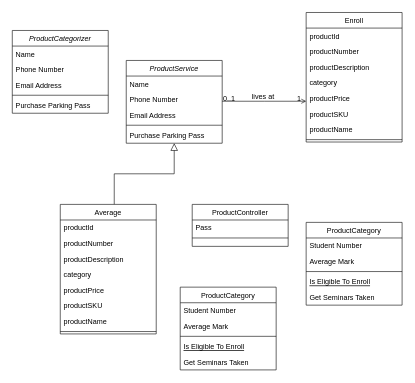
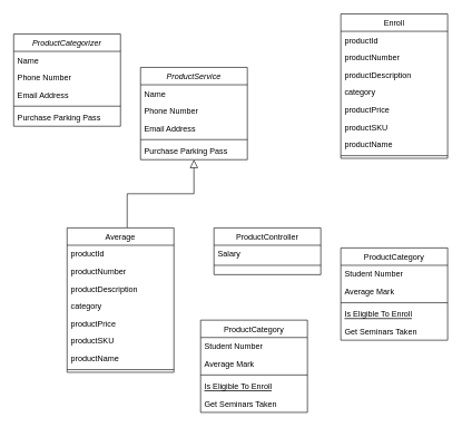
  <mxCell id="0" />
  <mxCell id="1" parent="0" />
  <mxCell id="2" value="ProductService" style="swimlane;fontStyle=2;align=center;verticalAlign=top;childLayout=stackLayout;horizontal=1;startSize=26;horizontalStack=0;resizeParent=1;resizeLast=0;collapsible=1;marginBottom=0;rounded=0;shadow=0;strokeWidth=1;" parent="1" vertex="1"><mxGeometry x="210" y="100" width="160" height="138" as="geometry"><mxRectangle x="230" y="140" width="160" height="26" as="alternateBounds" /></mxGeometry></mxCell>
  <mxCell id="3" value="Name" style="text;align=left;verticalAlign=top;spacingLeft=4;spacingRight=4;overflow=hidden;rotatable=0;points=[[0,0.5],[1,0.5]];portConstraint=eastwest;" parent="2" vertex="1"><mxGeometry y="26" width="160" height="26" as="geometry" /></mxCell>
  <mxCell id="4" value="Phone Number" style="text;align=left;verticalAlign=top;spacingLeft=4;spacingRight=4;overflow=hidden;rotatable=0;points=[[0,0.5],[1,0.5]];portConstraint=eastwest;rounded=0;shadow=0;html=0;" parent="2" vertex="1"><mxGeometry y="52" width="160" height="26" as="geometry" /></mxCell>
  <mxCell id="5" value="Email Address" style="text;align=left;verticalAlign=top;spacingLeft=4;spacingRight=4;overflow=hidden;rotatable=0;points=[[0,0.5],[1,0.5]];portConstraint=eastwest;rounded=0;shadow=0;html=0;" parent="2" vertex="1"><mxGeometry y="78" width="160" height="26" as="geometry" /></mxCell>
  <mxCell id="6" value="" style="line;html=1;strokeWidth=1;align=left;verticalAlign=middle;spacingTop=-1;spacingLeft=3;spacingRight=3;rotatable=0;labelPosition=right;points=[];portConstraint=eastwest;" parent="2" vertex="1"><mxGeometry y="104" width="160" height="8" as="geometry" /></mxCell>
  <mxCell id="7" value="Purchase Parking Pass" style="text;align=left;verticalAlign=top;spacingLeft=4;spacingRight=4;overflow=hidden;rotatable=0;points=[[0,0.5],[1,0.5]];portConstraint=eastwest;" parent="2" vertex="1"><mxGeometry y="112" width="160" height="26" as="geometry" /></mxCell>
  <mxCell id="8" value="" style="endArrow=block;endSize=10;endFill=0;shadow=0;strokeWidth=1;rounded=0;curved=0;edgeStyle=elbowEdgeStyle;elbow=vertical;" parent="1" target="2" edge="1"><mxGeometry width="160" relative="1" as="geometry"><mxPoint x="190" y="340" as="sourcePoint" /><mxPoint x="190" y="183" as="targetPoint" /></mxGeometry></mxCell>
  <mxCell id="9" value="ProductController" style="swimlane;fontStyle=0;align=center;verticalAlign=top;childLayout=stackLayout;horizontal=1;startSize=26;horizontalStack=0;resizeParent=1;resizeLast=0;collapsible=1;marginBottom=0;rounded=0;shadow=0;strokeWidth=1;" parent="1" vertex="1"><mxGeometry x="320" y="340" width="160" height="70" as="geometry"><mxRectangle x="340" y="380" width="170" height="26" as="alternateBounds" /></mxGeometry></mxCell>
- <mxCell id="10" value="Pass" style="text;align=left;verticalAlign=top;spacingLeft=4;spacingRight=4;overflow=hidden;rotatable=0;points=[[0,0.5],[1,0.5]];portConstraint=eastwest;" parent="9" vertex="1"><mxGeometry y="26" width="160" height="26" as="geometry" /></mxCell>
+ <mxCell id="10" value="Salary" style="text;align=left;verticalAlign=top;spacingLeft=4;spacingRight=4;overflow=hidden;rotatable=0;points=[[0,0.5],[1,0.5]];portConstraint=eastwest;" parent="9" vertex="1"><mxGeometry y="26" width="160" height="26" as="geometry" /></mxCell>
  <mxCell id="11" value="" style="line;html=1;strokeWidth=1;align=left;verticalAlign=middle;spacingTop=-1;spacingLeft=3;spacingRight=3;rotatable=0;labelPosition=right;points=[];portConstraint=eastwest;" parent="9" vertex="1"><mxGeometry y="52" width="160" height="8" as="geometry" /></mxCell>
  <mxCell id="12" value="Enroll" style="swimlane;fontStyle=0;align=center;verticalAlign=top;childLayout=stackLayout;horizontal=1;startSize=26;horizontalStack=0;resizeParent=1;resizeLast=0;collapsible=1;marginBottom=0;rounded=0;shadow=0;strokeWidth=1;" parent="1" vertex="1"><mxGeometry x="510" y="20" width="160" height="216" as="geometry"><mxRectangle x="550" y="140" width="160" height="26" as="alternateBounds" /></mxGeometry></mxCell>
  <mxCell id="13" value="productId" style="text;align=left;verticalAlign=top;spacingLeft=4;spacingRight=4;overflow=hidden;rotatable=0;points=[[0,0.5],[1,0.5]];portConstraint=eastwest;" parent="12" vertex="1"><mxGeometry y="26" width="160" height="26" as="geometry" /></mxCell>
  <mxCell id="14" value="productNumber" style="text;align=left;verticalAlign=top;spacingLeft=4;spacingRight=4;overflow=hidden;rotatable=0;points=[[0,0.5],[1,0.5]];portConstraint=eastwest;rounded=0;shadow=0;html=0;" parent="12" vertex="1"><mxGeometry y="52" width="160" height="26" as="geometry" /></mxCell>
  <mxCell id="15" value="productDescription" style="text;align=left;verticalAlign=top;spacingLeft=4;spacingRight=4;overflow=hidden;rotatable=0;points=[[0,0.5],[1,0.5]];portConstraint=eastwest;rounded=0;shadow=0;html=0;" parent="12" vertex="1"><mxGeometry y="78" width="160" height="26" as="geometry" /></mxCell>
  <mxCell id="16" value="category" style="text;align=left;verticalAlign=top;spacingLeft=4;spacingRight=4;overflow=hidden;rotatable=0;points=[[0,0.5],[1,0.5]];portConstraint=eastwest;rounded=0;shadow=0;html=0;" parent="12" vertex="1"><mxGeometry y="104" width="160" height="26" as="geometry" /></mxCell>
  <mxCell id="17" value="productPrice" style="text;align=left;verticalAlign=top;spacingLeft=4;spacingRight=4;overflow=hidden;rotatable=0;points=[[0,0.5],[1,0.5]];portConstraint=eastwest;rounded=0;shadow=0;html=0;" parent="12" vertex="1"><mxGeometry y="130" width="160" height="26" as="geometry" /></mxCell>
  <mxCell id="18" value="productSKU" style="text;align=left;verticalAlign=top;spacingLeft=4;spacingRight=4;overflow=hidden;rotatable=0;points=[[0,0.5],[1,0.5]];portConstraint=eastwest;rounded=0;shadow=0;html=0;" vertex="1" parent="12"><mxGeometry y="156" width="160" height="26" as="geometry" /></mxCell>
  <mxCell id="19" value="productName" style="text;align=left;verticalAlign=top;spacingLeft=4;spacingRight=4;overflow=hidden;rotatable=0;points=[[0,0.5],[1,0.5]];portConstraint=eastwest;rounded=0;shadow=0;html=0;" vertex="1" parent="12"><mxGeometry y="182" width="160" height="26" as="geometry" /></mxCell>
  <mxCell id="20" value="" style="line;html=1;strokeWidth=1;align=left;verticalAlign=middle;spacingTop=-1;spacingLeft=3;spacingRight=3;rotatable=0;labelPosition=right;points=[];portConstraint=eastwest;" parent="12" vertex="1"><mxGeometry y="208" width="160" height="8" as="geometry" /></mxCell>
- <mxCell id="21" value="" style="endArrow=open;shadow=0;strokeWidth=1;rounded=0;curved=0;endFill=1;edgeStyle=elbowEdgeStyle;elbow=vertical;" parent="1" source="2" target="12" edge="1"><mxGeometry x="0.5" y="41" relative="1" as="geometry"><mxPoint x="370" y="172" as="sourcePoint" /><mxPoint x="530" y="172" as="targetPoint" /><mxPoint x="-40" y="32" as="offset" /></mxGeometry></mxCell>
- <mxCell id="22" value="0..1" style="resizable=0;align=left;verticalAlign=bottom;labelBackgroundColor=none;fontSize=12;" parent="21" connectable="0" vertex="1"><mxGeometry x="-1" relative="1" as="geometry"><mxPoint y="4" as="offset" /></mxGeometry></mxCell>
- <mxCell id="23" value="1" style="resizable=0;align=right;verticalAlign=bottom;labelBackgroundColor=none;fontSize=12;" parent="21" connectable="0" vertex="1"><mxGeometry x="1" relative="1" as="geometry"><mxPoint x="-7" y="4" as="offset" /></mxGeometry></mxCell>
- <mxCell id="24" value="lives at" style="text;html=1;resizable=0;points=[];;align=center;verticalAlign=middle;labelBackgroundColor=none;rounded=0;shadow=0;strokeWidth=1;fontSize=12;" parent="21" vertex="1" connectable="0"><mxGeometry x="0.5" y="49" relative="1" as="geometry"><mxPoint x="-38" y="40" as="offset" /></mxGeometry></mxCell>
  <mxCell id="25" value="ProductCategory" style="swimlane;fontStyle=0;align=center;verticalAlign=top;childLayout=stackLayout;horizontal=1;startSize=26;horizontalStack=0;resizeParent=1;resizeLast=0;collapsible=1;marginBottom=0;rounded=0;shadow=0;strokeWidth=1;" parent="1" vertex="1"><mxGeometry x="510" y="370" width="160" height="138" as="geometry"><mxRectangle x="130" y="380" width="160" height="26" as="alternateBounds" /></mxGeometry></mxCell>
  <mxCell id="26" value="Student Number" style="text;align=left;verticalAlign=top;spacingLeft=4;spacingRight=4;overflow=hidden;rotatable=0;points=[[0,0.5],[1,0.5]];portConstraint=eastwest;" parent="25" vertex="1"><mxGeometry y="26" width="160" height="26" as="geometry" /></mxCell>
  <mxCell id="27" value="Average Mark" style="text;align=left;verticalAlign=top;spacingLeft=4;spacingRight=4;overflow=hidden;rotatable=0;points=[[0,0.5],[1,0.5]];portConstraint=eastwest;rounded=0;shadow=0;html=0;" parent="25" vertex="1"><mxGeometry y="52" width="160" height="26" as="geometry" /></mxCell>
  <mxCell id="28" value="" style="line;html=1;strokeWidth=1;align=left;verticalAlign=middle;spacingTop=-1;spacingLeft=3;spacingRight=3;rotatable=0;labelPosition=right;points=[];portConstraint=eastwest;" parent="25" vertex="1"><mxGeometry y="78" width="160" height="8" as="geometry" /></mxCell>
  <mxCell id="29" value="Is Eligible To Enroll" style="text;align=left;verticalAlign=top;spacingLeft=4;spacingRight=4;overflow=hidden;rotatable=0;points=[[0,0.5],[1,0.5]];portConstraint=eastwest;fontStyle=4" parent="25" vertex="1"><mxGeometry y="86" width="160" height="26" as="geometry" /></mxCell>
  <mxCell id="30" value="Get Seminars Taken" style="text;align=left;verticalAlign=top;spacingLeft=4;spacingRight=4;overflow=hidden;rotatable=0;points=[[0,0.5],[1,0.5]];portConstraint=eastwest;" parent="25" vertex="1"><mxGeometry y="112" width="160" height="26" as="geometry" /></mxCell>
  <mxCell id="31" value="ProductCategory" style="swimlane;fontStyle=0;align=center;verticalAlign=top;childLayout=stackLayout;horizontal=1;startSize=26;horizontalStack=0;resizeParent=1;resizeLast=0;collapsible=1;marginBottom=0;rounded=0;shadow=0;strokeWidth=1;" parent="1" vertex="1"><mxGeometry x="300" y="478" width="160" height="138" as="geometry"><mxRectangle x="130" y="380" width="160" height="26" as="alternateBounds" /></mxGeometry></mxCell>
  <mxCell id="32" value="Student Number" style="text;align=left;verticalAlign=top;spacingLeft=4;spacingRight=4;overflow=hidden;rotatable=0;points=[[0,0.5],[1,0.5]];portConstraint=eastwest;" parent="31" vertex="1"><mxGeometry y="26" width="160" height="26" as="geometry" /></mxCell>
  <mxCell id="33" value="Average Mark" style="text;align=left;verticalAlign=top;spacingLeft=4;spacingRight=4;overflow=hidden;rotatable=0;points=[[0,0.5],[1,0.5]];portConstraint=eastwest;rounded=0;shadow=0;html=0;" parent="31" vertex="1"><mxGeometry y="52" width="160" height="26" as="geometry" /></mxCell>
  <mxCell id="34" value="" style="line;html=1;strokeWidth=1;align=left;verticalAlign=middle;spacingTop=-1;spacingLeft=3;spacingRight=3;rotatable=0;labelPosition=right;points=[];portConstraint=eastwest;" parent="31" vertex="1"><mxGeometry y="78" width="160" height="8" as="geometry" /></mxCell>
  <mxCell id="35" value="Is Eligible To Enroll" style="text;align=left;verticalAlign=top;spacingLeft=4;spacingRight=4;overflow=hidden;rotatable=0;points=[[0,0.5],[1,0.5]];portConstraint=eastwest;fontStyle=4" parent="31" vertex="1"><mxGeometry y="86" width="160" height="26" as="geometry" /></mxCell>
  <mxCell id="36" value="Get Seminars Taken" style="text;align=left;verticalAlign=top;spacingLeft=4;spacingRight=4;overflow=hidden;rotatable=0;points=[[0,0.5],[1,0.5]];portConstraint=eastwest;" parent="31" vertex="1"><mxGeometry y="112" width="160" height="26" as="geometry" /></mxCell>
  <mxCell id="37" value="ProductCategorizer" style="swimlane;fontStyle=2;align=center;verticalAlign=top;childLayout=stackLayout;horizontal=1;startSize=26;horizontalStack=0;resizeParent=1;resizeLast=0;collapsible=1;marginBottom=0;rounded=0;shadow=0;strokeWidth=1;" parent="1" vertex="1"><mxGeometry x="20" y="50" width="160" height="138" as="geometry"><mxRectangle x="230" y="140" width="160" height="26" as="alternateBounds" /></mxGeometry></mxCell>
  <mxCell id="38" value="Name" style="text;align=left;verticalAlign=top;spacingLeft=4;spacingRight=4;overflow=hidden;rotatable=0;points=[[0,0.5],[1,0.5]];portConstraint=eastwest;" parent="37" vertex="1"><mxGeometry y="26" width="160" height="26" as="geometry" /></mxCell>
  <mxCell id="39" value="Phone Number" style="text;align=left;verticalAlign=top;spacingLeft=4;spacingRight=4;overflow=hidden;rotatable=0;points=[[0,0.5],[1,0.5]];portConstraint=eastwest;rounded=0;shadow=0;html=0;" parent="37" vertex="1"><mxGeometry y="52" width="160" height="26" as="geometry" /></mxCell>
  <mxCell id="40" value="Email Address" style="text;align=left;verticalAlign=top;spacingLeft=4;spacingRight=4;overflow=hidden;rotatable=0;points=[[0,0.5],[1,0.5]];portConstraint=eastwest;rounded=0;shadow=0;html=0;" parent="37" vertex="1"><mxGeometry y="78" width="160" height="26" as="geometry" /></mxCell>
  <mxCell id="41" value="" style="line;html=1;strokeWidth=1;align=left;verticalAlign=middle;spacingTop=-1;spacingLeft=3;spacingRight=3;rotatable=0;labelPosition=right;points=[];portConstraint=eastwest;" parent="37" vertex="1"><mxGeometry y="104" width="160" height="8" as="geometry" /></mxCell>
  <mxCell id="42" value="Purchase Parking Pass" style="text;align=left;verticalAlign=top;spacingLeft=4;spacingRight=4;overflow=hidden;rotatable=0;points=[[0,0.5],[1,0.5]];portConstraint=eastwest;" parent="37" vertex="1"><mxGeometry y="112" width="160" height="26" as="geometry" /></mxCell>
  <mxCell id="43" value="Average" style="swimlane;fontStyle=0;align=center;verticalAlign=top;childLayout=stackLayout;horizontal=1;startSize=26;horizontalStack=0;resizeParent=1;resizeLast=0;collapsible=1;marginBottom=0;rounded=0;shadow=0;strokeWidth=1;" vertex="1" parent="1"><mxGeometry x="100" y="340" width="160" height="216" as="geometry"><mxRectangle x="550" y="140" width="160" height="26" as="alternateBounds" /></mxGeometry></mxCell>
  <mxCell id="44" value="productId" style="text;align=left;verticalAlign=top;spacingLeft=4;spacingRight=4;overflow=hidden;rotatable=0;points=[[0,0.5],[1,0.5]];portConstraint=eastwest;" vertex="1" parent="43"><mxGeometry y="26" width="160" height="26" as="geometry" /></mxCell>
  <mxCell id="45" value="productNumber" style="text;align=left;verticalAlign=top;spacingLeft=4;spacingRight=4;overflow=hidden;rotatable=0;points=[[0,0.5],[1,0.5]];portConstraint=eastwest;rounded=0;shadow=0;html=0;" vertex="1" parent="43"><mxGeometry y="52" width="160" height="26" as="geometry" /></mxCell>
  <mxCell id="46" value="productDescription" style="text;align=left;verticalAlign=top;spacingLeft=4;spacingRight=4;overflow=hidden;rotatable=0;points=[[0,0.5],[1,0.5]];portConstraint=eastwest;rounded=0;shadow=0;html=0;" vertex="1" parent="43"><mxGeometry y="78" width="160" height="26" as="geometry" /></mxCell>
  <mxCell id="47" value="category" style="text;align=left;verticalAlign=top;spacingLeft=4;spacingRight=4;overflow=hidden;rotatable=0;points=[[0,0.5],[1,0.5]];portConstraint=eastwest;rounded=0;shadow=0;html=0;" vertex="1" parent="43"><mxGeometry y="104" width="160" height="26" as="geometry" /></mxCell>
  <mxCell id="48" value="productPrice" style="text;align=left;verticalAlign=top;spacingLeft=4;spacingRight=4;overflow=hidden;rotatable=0;points=[[0,0.5],[1,0.5]];portConstraint=eastwest;rounded=0;shadow=0;html=0;" vertex="1" parent="43"><mxGeometry y="130" width="160" height="26" as="geometry" /></mxCell>
  <mxCell id="49" value="productSKU" style="text;align=left;verticalAlign=top;spacingLeft=4;spacingRight=4;overflow=hidden;rotatable=0;points=[[0,0.5],[1,0.5]];portConstraint=eastwest;rounded=0;shadow=0;html=0;" vertex="1" parent="43"><mxGeometry y="156" width="160" height="26" as="geometry" /></mxCell>
  <mxCell id="50" value="productName" style="text;align=left;verticalAlign=top;spacingLeft=4;spacingRight=4;overflow=hidden;rotatable=0;points=[[0,0.5],[1,0.5]];portConstraint=eastwest;rounded=0;shadow=0;html=0;" vertex="1" parent="43"><mxGeometry y="182" width="160" height="26" as="geometry" /></mxCell>
  <mxCell id="51" value="" style="line;html=1;strokeWidth=1;align=left;verticalAlign=middle;spacingTop=-1;spacingLeft=3;spacingRight=3;rotatable=0;labelPosition=right;points=[];portConstraint=eastwest;" vertex="1" parent="43"><mxGeometry y="208" width="160" height="8" as="geometry" /></mxCell>
